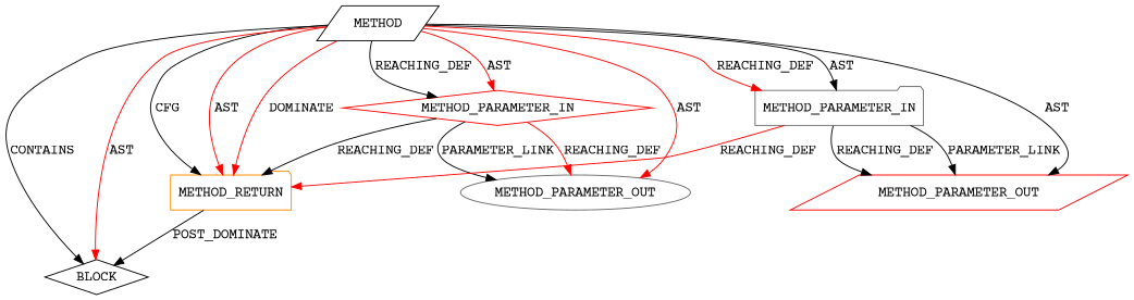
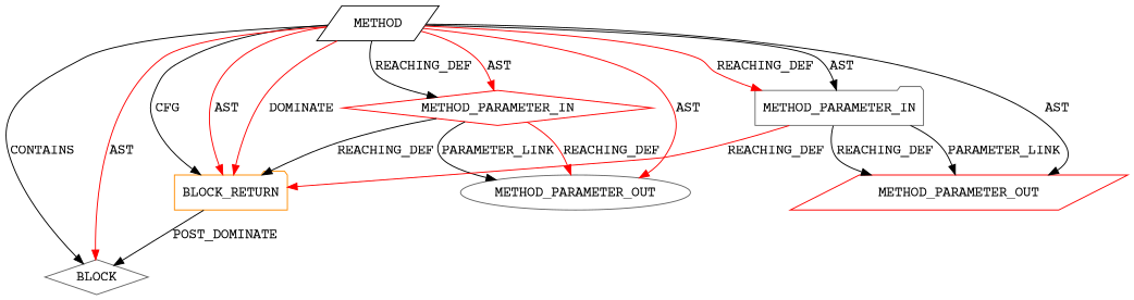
  digraph {
    fontname="Courier Prime"
    node [CODE="<empty>" ORDER=2 color=black fontname="Courier Prime" shape=parallelogram EVALUATION_STRATEGY=BY_VALUE IS_VARIADIC=false TYPE_FULL_NAME=ANY]
    edge [color=black fontname="Courier Prime"]
    n1 [AST_PARENT_FULL_NAME="<global>" AST_PARENT_TYPE=NAMESPACE_BLOCK FILENAME="<empty>" FULL_NAME="<operator>.assignment" IS_EXTERNAL=true NAME="<operator>.assignment" ORDER=0 label=METHOD EVALUATION_STRATEGY="" IS_VARIADIC="" TYPE_FULL_NAME=""]
    n2 [CODE=p2 INDEX=2 NAME=p2 color=red label=METHOD_PARAMETER_IN shape=diamond]
    n3 [CODE=p1 INDEX=1 NAME=p1 ORDER=1 color=gray40 label=METHOD_PARAMETER_IN shape=folder]
    n4 [CODE=p1 INDEX=1 NAME=p1 ORDER=1 color=red label=METHOD_PARAMETER_OUT]
-   n5 [CODE=RET color=darkorange label=METHOD_RETURN shape=folder IS_VARIADIC=""]
+   n5 [CODE=RET color=darkorange label=BLOCK_RETURN shape=folder IS_VARIADIC=""]
    n6 [CODE=p2 INDEX=2 NAME=p2 color=gray40 label=METHOD_PARAMETER_OUT shape=ellipse]
-   n7 [ARGUMENT_INDEX=1 ORDER=1 label=BLOCK shape=diamond EVALUATION_STRATEGY="" IS_VARIADIC=""]
+   n7 [ARGUMENT_INDEX=1 ORDER=1 color=gray40 label=BLOCK shape=diamond EVALUATION_STRATEGY="" IS_VARIADIC=""]
    n1 -> n2 [color=red label=AST]
    n1 -> n2 [label=REACHING_DEF]
    n1 -> n3 [label=AST]
    n1 -> n3 [color=red label=REACHING_DEF]
    n1 -> n4 [label=AST]
    n1 -> n5 [label=CFG]
    n1 -> n5 [color=red label=AST]
    n1 -> n5 [color=red label=DOMINATE]
    n1 -> n6 [color=red label=AST]
    n1 -> n7 [label=CONTAINS]
    n1 -> n7 [color=red label=AST]
    n2 -> n5 [VARIABLE=p2 label=REACHING_DEF]
    n2 -> n6 [label=PARAMETER_LINK]
    n2 -> n6 [VARIABLE=p2 color=red label=REACHING_DEF]
    n3 -> n4 [label=PARAMETER_LINK]
    n3 -> n4 [VARIABLE=p1 label=REACHING_DEF]
    n3 -> n5 [VARIABLE=p1 color=red label=REACHING_DEF]
    n5 -> n7 [label=POST_DOMINATE]
  }
